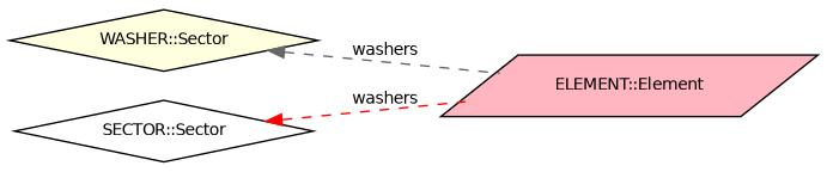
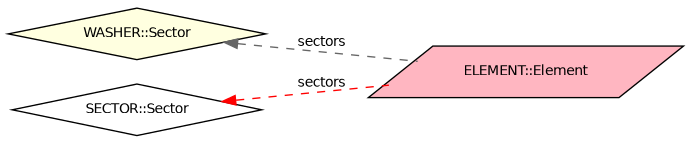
  digraph {
    rankdir=LR
    node [color=black fontname=Helvetica fontsize=10 shape=diamond style=filled]
    edge [dir=back fontname=Helvetica fontsize=10 labelfontname=Helvetica labelfontsize=10 style=dashed]
    n1 [fillcolor=lightpink fontcolor=black height=0.2 label="ELEMENT::Element" shape=parallelogram width=0.4]
    n2 [fillcolor=lightyellow height=0.2 label="WASHER::Sector" width=0.4]
    n3 [fillcolor=white height=0.2 label="SECTOR::Sector" width=0.4]
-   n2 -> n1 [color=gray40 label=" washers"]
-   n3 -> n1 [color=red label=" washers"]
+   n2 -> n1 [color=gray40 label=" sectors"]
+   n3 -> n1 [color=red label=" sectors"]
  }
